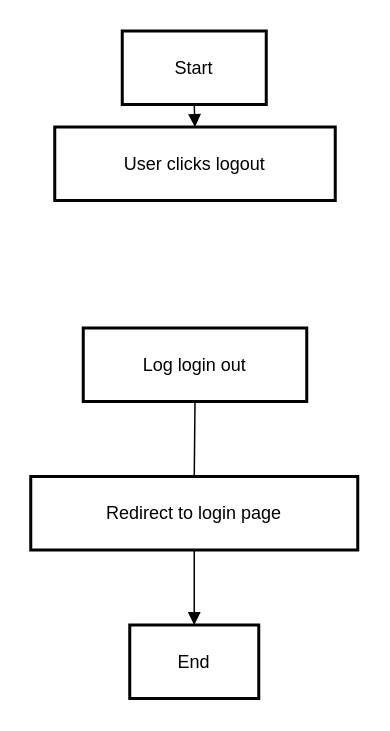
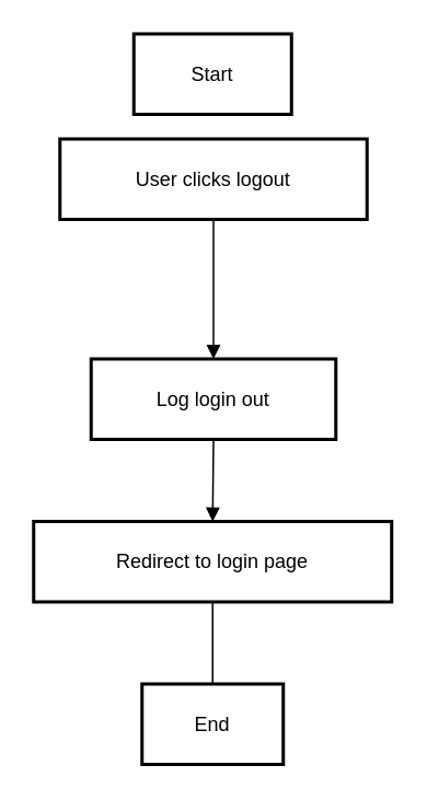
  <mxCell id="0" />
  <mxCell id="1" parent="0" />
  <mxCell id="2" value="Start" style="whiteSpace=wrap;strokeWidth=2;" vertex="1" parent="1"><mxGeometry x="81" y="20" width="96" height="49" as="geometry" /></mxCell>
  <mxCell id="3" value="User clicks logout" style="whiteSpace=wrap;strokeWidth=2;" vertex="1" parent="1"><mxGeometry x="36" y="84" width="187" height="49" as="geometry" /></mxCell>
  <mxCell id="4" value="Log login out" style="whiteSpace=wrap;strokeWidth=2;" vertex="1" parent="1"><mxGeometry x="55" y="218" width="149" height="49" as="geometry" /></mxCell>
  <mxCell id="5" value="Redirect to login page" style="whiteSpace=wrap;strokeWidth=2;" vertex="1" parent="1"><mxGeometry x="20" y="317" width="218" height="49" as="geometry" /></mxCell>
  <mxCell id="6" value="End" style="whiteSpace=wrap;strokeWidth=2;" vertex="1" parent="1"><mxGeometry x="86" y="416" width="86" height="49" as="geometry" /></mxCell>
- <mxCell id="7" value="" style="curved=1;startArrow=none;endArrow=block;exitX=0.5;exitY=1;entryX=0.5;entryY=0;rounded=0;" edge="1" parent="1" source="2" target="3"><mxGeometry relative="1" as="geometry"><Array as="points" /></mxGeometry></mxCell>
- <mxCell id="9" value="" style="curved=1;startArrow=none;endArrow=none;exitX=0.5;exitY=1;entryX=0.5;entryY=0;rounded=0;" edge="1" parent="1" source="4" target="5"><mxGeometry relative="1" as="geometry"><Array as="points" /></mxGeometry></mxCell>
- <mxCell id="10" value="" style="curved=1;startArrow=none;endArrow=block;exitX=0.5;exitY=1;entryX=0.5;entryY=0;rounded=0;" edge="1" parent="1" source="5" target="6"><mxGeometry relative="1" as="geometry"><Array as="points" /></mxGeometry></mxCell>
+ <mxCell id="8" value="" style="curved=1;startArrow=none;endArrow=block;exitX=0.5;exitY=1;entryX=0.5;entryY=0;rounded=0;" edge="1" parent="1" source="3" target="4"><mxGeometry relative="1" as="geometry"><Array as="points" /></mxGeometry></mxCell>
+ <mxCell id="9" value="" style="curved=1;startArrow=none;endArrow=block;exitX=0.5;exitY=1;entryX=0.5;entryY=0;rounded=0;" edge="1" parent="1" source="4" target="5"><mxGeometry relative="1" as="geometry"><Array as="points" /></mxGeometry></mxCell>
+ <mxCell id="10" value="" style="curved=1;startArrow=none;endArrow=none;exitX=0.5;exitY=1;entryX=0.5;entryY=0;rounded=0;" edge="1" parent="1" source="5" target="6"><mxGeometry relative="1" as="geometry"><Array as="points" /></mxGeometry></mxCell>
